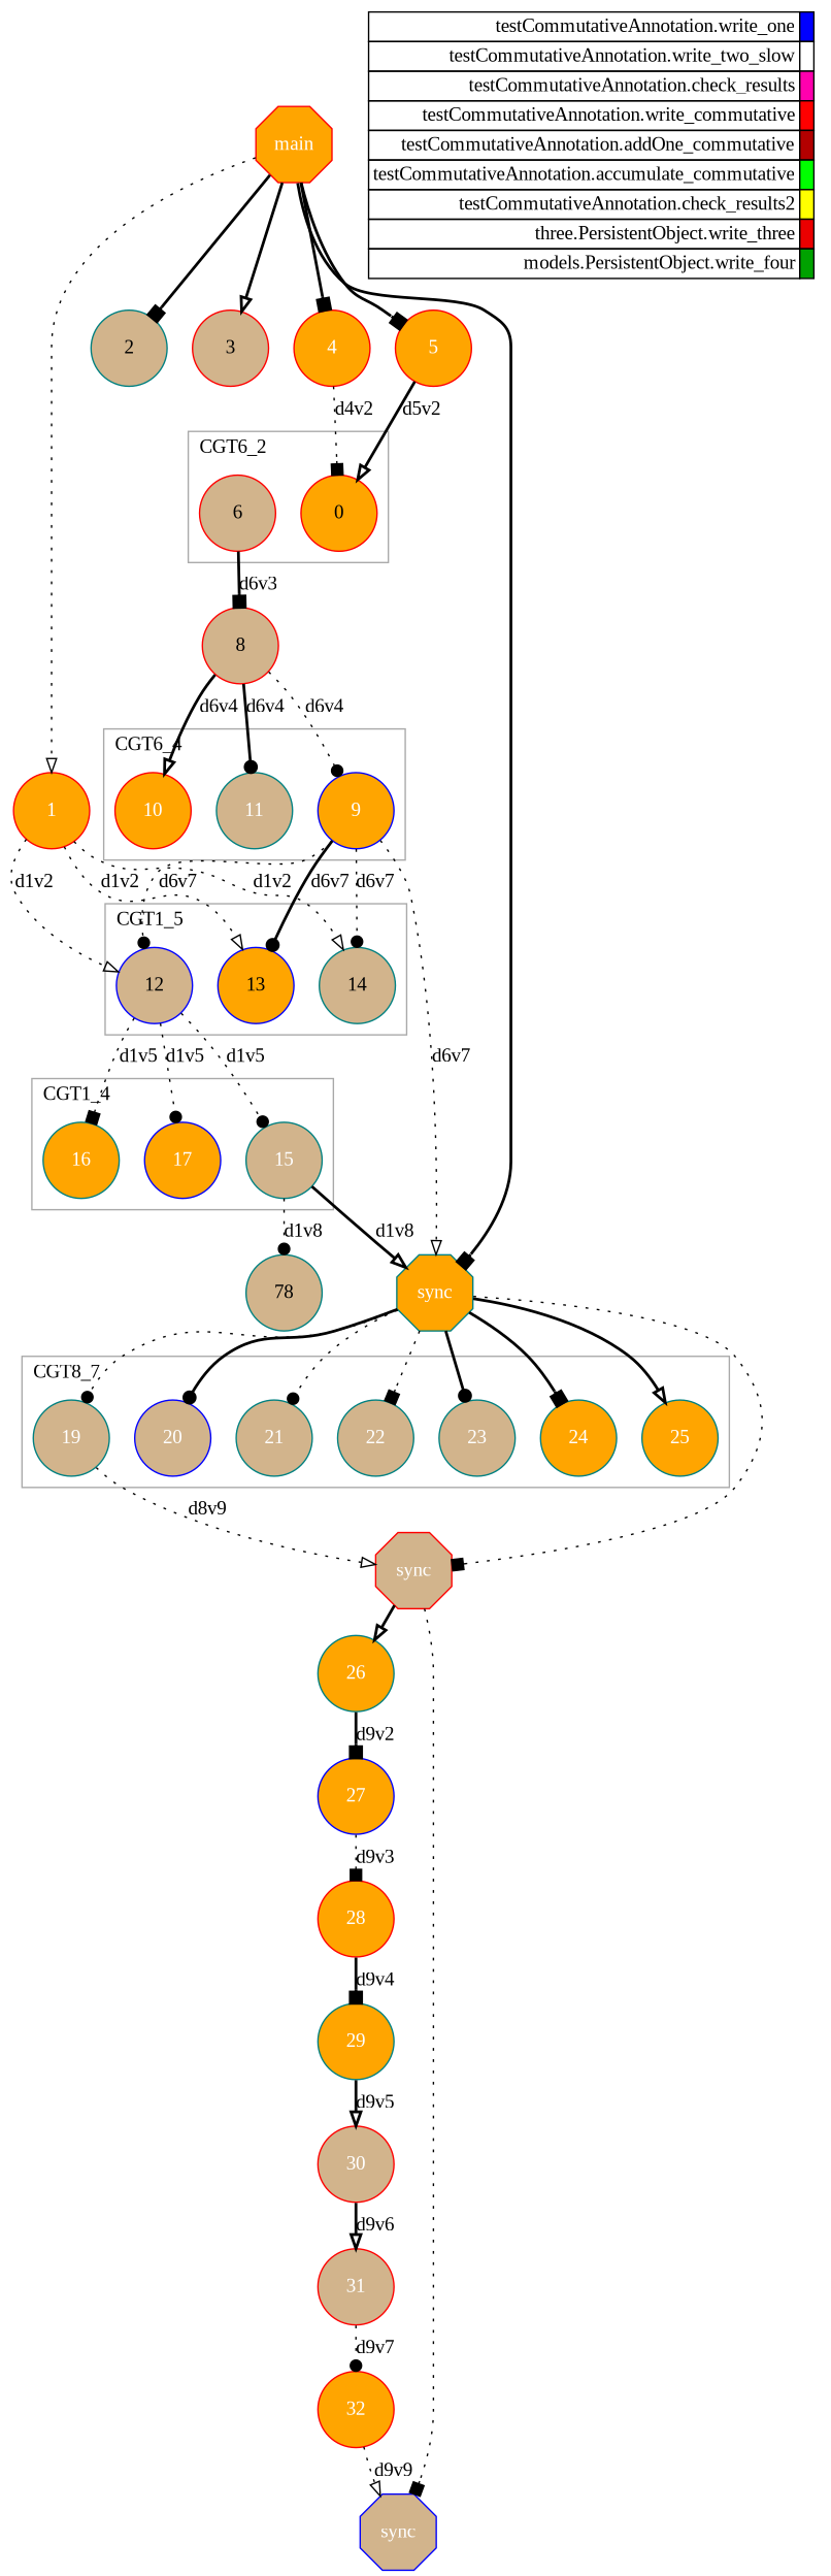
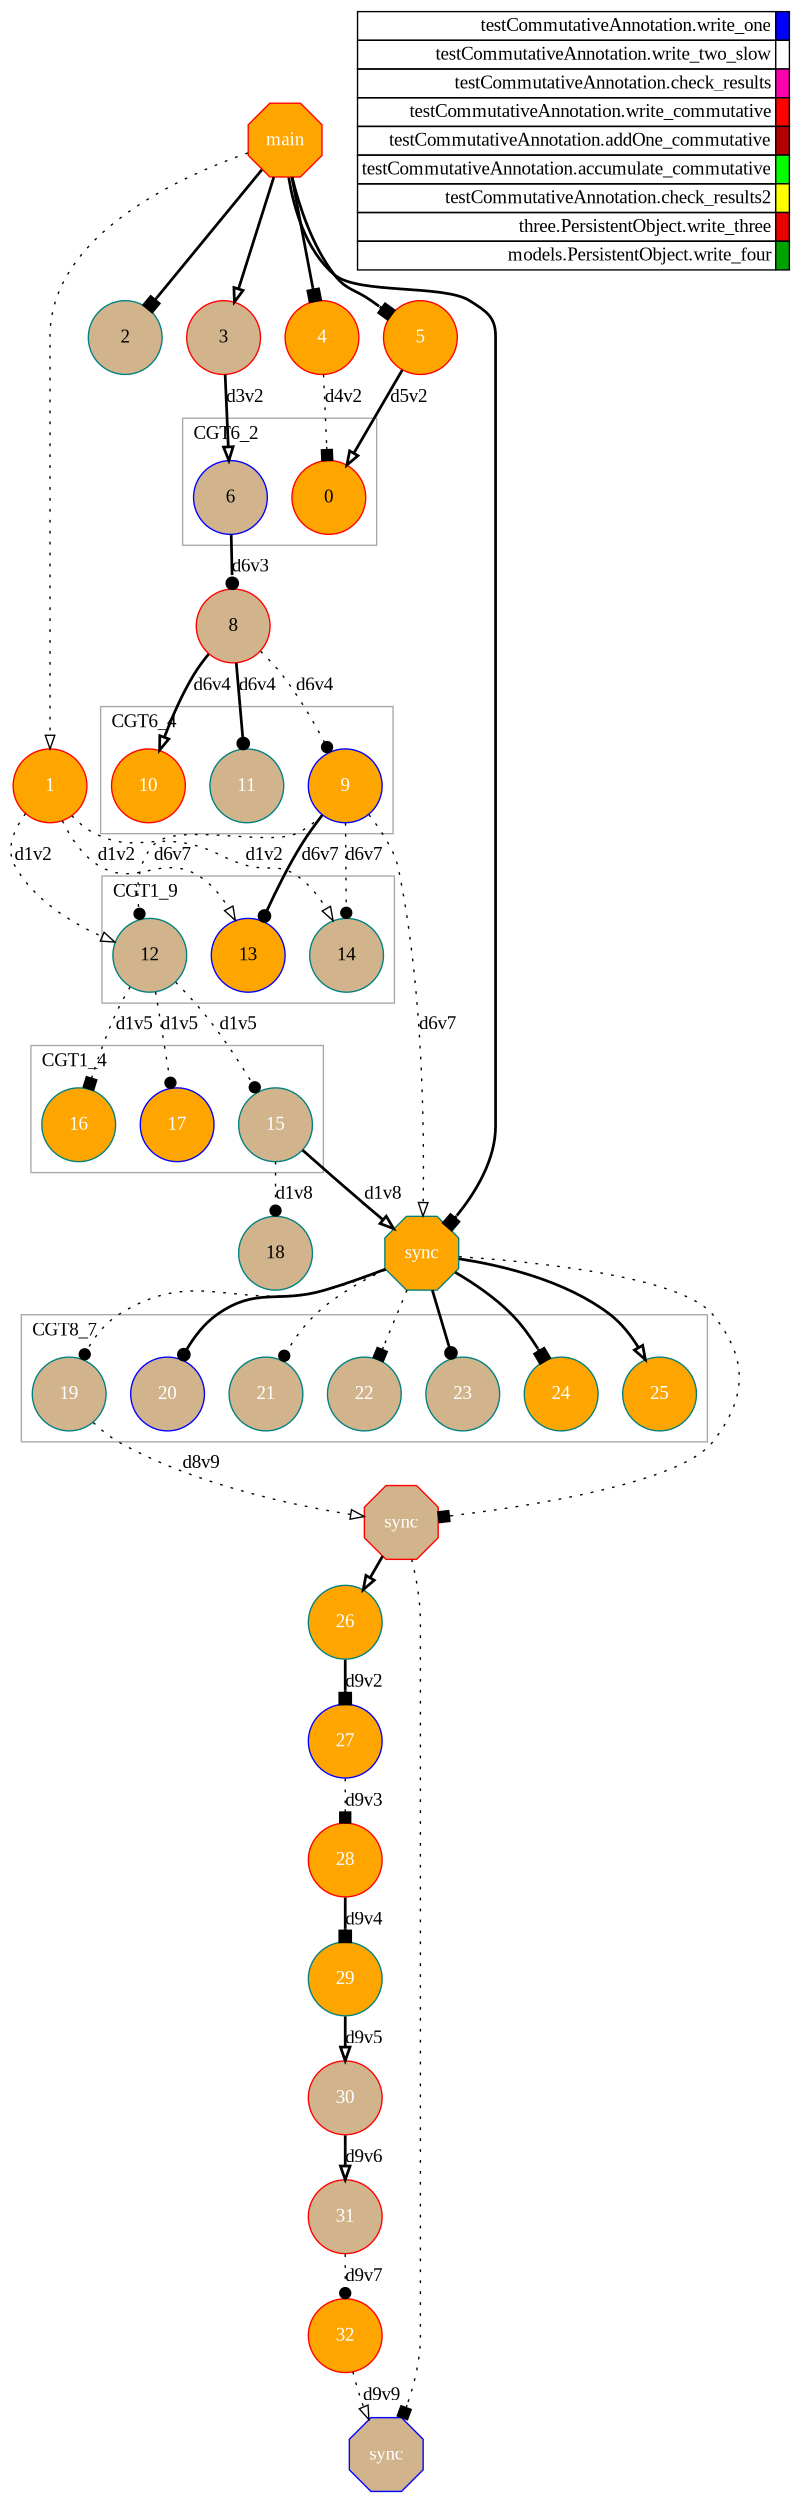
  digraph {
    compound=true
    fontname="Liberation Serif"
    labeljust=l
    newrank=true
    rankdir=TB
    node [color=teal fillcolor=tan fontcolor="#ffffff" fontname="Liberation Serif" shape=circle style=filled]
    edge [arrowhead=onormal fontname="Liberation Serif" style=dotted]
-   6 [color=red fontcolor="#000000" height=0.75]
+   6 [color=blue fontcolor="#000000" height=0.75]
    n2 [color=red fillcolor=orange fontcolor="#000000" height=0.75 label=0]
    9 [color=blue fillcolor=orange height=0.75]
    10 [color=red fillcolor=orange height=0.75]
    11 [height=0.75]
-   12 [color=blue fontcolor="#000000" height=0.75]
+   12 [fontcolor="#000000" height=0.75]
    13 [color=blue fillcolor=orange fontcolor="#000000" height=0.75]
    14 [fontcolor="#000000" height=0.75]
    15 [height=0.75]
    16 [fillcolor=orange height=0.75]
    17 [color=blue fillcolor=orange height=0.75]
    19 [height=0.75]
    20 [color=blue height=0.75]
    21 [height=0.75]
    22 [height=0.75]
    23 [height=0.75]
    24 [fillcolor=orange height=0.75]
    25 [fillcolor=orange height=0.75]
    n19 [color=red fillcolor=orange fontcolor="#FFFFFF" height=0.75 label=main shape=octagon]
    1 [color=red fillcolor=orange height=0.75]
    2 [fontcolor="#000000" height=0.75]
    3 [color=red fontcolor="#000000" height=0.75]
    4 [color=red fillcolor=orange height=0.75]
    5 [color=red fillcolor=orange height=0.75]
    n25 [fillcolor=orange fontcolor="#FFFFFF" height=0.75 label=sync shape=octagon]
    8 [color=red fontcolor="#000000" height=0.75]
-   18 [fontcolor="#000000" height=0.75 label=78]
+   18 [fontcolor="#000000" height=0.75]
    n28 [color=red fontcolor="#FFFFFF" height=0.75 label=sync shape=octagon]
    26 [fillcolor=orange height=0.75]
    n30 [color=blue fontcolor="#FFFFFF" height=0.75 label=sync shape=octagon]
    27 [color=blue fillcolor=orange height=0.75]
    28 [color=red fillcolor=orange height=0.75]
    29 [fillcolor=orange height=0.75]
    30 [color=red height=0.75]
    31 [color=red height=0.75]
    32 [color=red fillcolor=orange height=0.75]
    n37 [height=0.75 label=<       <table border="0" cellpadding="2" cellspacing="0" cellborder="1"> <tr> <td align="right">testCommutativeAnnotation.write_one</td> <td bgcolor="#0000ff">&nbsp;</td> </tr> <tr> <td align="right">testCommutativeAnnotation.write_two_slow</td> <td bgcolor="#ffffff">&nbsp;</td> </tr> <tr> <td align="right">testCommutativeAnnotation.check_results</td> <td bgcolor="#ff00ae">&nbsp;</td> </tr> <tr> <td align="right">testCommutativeAnnotation.write_commutative</td> <td bgcolor="#ff0000">&nbsp;</td> </tr> <tr> <td align="right">testCommutativeAnnotation.addOne_commutative</td> <td bgcolor="#b30000">&nbsp;</td> </tr> <tr> <td align="right">testCommutativeAnnotation.accumulate_commutative</td> <td bgcolor="#00ff00">&nbsp;</td> </tr> <tr> <td align="right">testCommutativeAnnotation.check_results2</td> <td bgcolor="#ffff00">&nbsp;</td> </tr> <tr> <td align="right">three.PersistentObject.write_three</td> <td bgcolor="#eb0000">&nbsp;</td> </tr> <tr> <td align="right">models.PersistentObject.write_four</td> <td bgcolor="#00a200">&nbsp;</td> </tr>       </table>     > shape=plaintext color="" fillcolor="" fontcolor="" style=""]
    subgraph sub_1 {
      ranksep=0.20
      n19
      1
      2
      3
      4
      5
      n25
      8
      18
      n28
      26
      n30
      27
      28
      29
      30
      31
      32
      subgraph cluster_2 {
        color="#A9A9A9"
        label=CGT6_2
        rank=same
        ranksep=0.20
        shape=rect
        6
        n2
      }
      subgraph cluster_3 {
        color="#A9A9A9"
        label=CGT6_4
        rank=same
        ranksep=0.20
        shape=rect
        9
        10
        11
      }
      subgraph cluster_4 {
        color="#A9A9A9"
-       label=CGT1_5
+       label=CGT1_9
        rank=same
        ranksep=0.20
        shape=rect
        12
        13
        14
      }
      subgraph cluster_5 {
        color="#A9A9A9"
        label=CGT1_4
        rank=same
        ranksep=0.20
        shape=rect
        15
        16
        17
      }
      subgraph cluster_6 {
        color="#A9A9A9"
        label=CGT8_7
        rank=same
        ranksep=0.20
        shape=rect
        19
        20
        21
        22
        23
        24
        25
      }
    }
    subgraph sub_7 {
      label=Legend
      rank=sink
      ranksep=0.20
      n37
    }
-   6 -> 8 [arrowhead=box label=d6v3 style=bold]
+   6 -> 8 [arrowhead=dot label=d6v3 style=bold]
    9 -> 12 [arrowhead=dot label=d6v7]
    9 -> 13 [arrowhead=dot label=d6v7 style=bold]
    9 -> 14 [arrowhead=dot label=d6v7]
    9 -> n25 [label=d6v7]
    12 -> 15 [arrowhead=dot label=d1v5]
    12 -> 16 [arrowhead=box label=d1v5]
    12 -> 17 [arrowhead=dot label=d1v5]
    15 -> n25 [label=d1v8 style=bold]
    15 -> 18 [arrowhead=dot label=d1v8]
    19 -> n28 [label=d8v9]
    n19 -> 1
    n19 -> 2 [arrowhead=box style=bold]
    n19 -> 3 [style=bold]
    n19 -> 4 [arrowhead=box style=bold]
    n19 -> 5 [arrowhead=box style=bold]
    n19 -> n25 [arrowhead=box style=bold]
    1 -> 12 [label=d1v2]
    1 -> 13 [label=d1v2]
    1 -> 14 [label=d1v2]
+   3 -> 6 [label=d3v2 style=bold]
    4 -> n2 [arrowhead=box label=d4v2]
    5 -> n2 [label=d5v2 style=bold]
    n25 -> 19 [arrowhead=dot]
    n25 -> 20 [arrowhead=dot style=bold]
    n25 -> 21 [arrowhead=dot]
    n25 -> 22 [arrowhead=box]
    n25 -> 23 [arrowhead=dot style=bold]
    n25 -> 24 [arrowhead=box style=bold]
    n25 -> 25 [style=bold]
    n25 -> n28 [arrowhead=box]
    8 -> 9 [arrowhead=dot label=d6v4]
    8 -> 10 [label=d6v4 style=bold]
    8 -> 11 [arrowhead=dot label=d6v4 style=bold]
    n28 -> 26 [style=bold]
    n28 -> n30 [arrowhead=box]
    26 -> 27 [arrowhead=box label=d9v2 style=bold]
    27 -> 28 [arrowhead=box label=d9v3]
    28 -> 29 [arrowhead=box label=d9v4 style=bold]
    29 -> 30 [label=d9v5 style=bold]
    30 -> 31 [label=d9v6 style=bold]
    31 -> 32 [arrowhead=dot label=d9v7]
    32 -> n30 [label=d9v9]
  }
